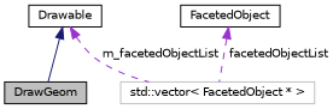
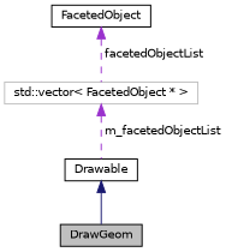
  digraph {
    fontname="DejaVu Sans"
    node [color=black fillcolor=white fontname="DejaVu Sans" fontsize=10 shape=record style=filled]
    edge [color=darkorchid3 dir=back fontname="DejaVu Sans" fontsize=10 labelfontname=Helvetica labelfontsize=10 style=dashed]
    n1 [fillcolor=grey75 fontcolor=black height=0.2 label=DrawGeom width=0.4]
    n2 [height=0.2 label=Drawable width=0.4]
    n3 [color=grey75 height=0.2 label="std::vector\< FacetedObject * \>" width=0.4]
    n4 [height=0.2 label=FacetedObject width=0.4]
    n2 -> n1 [color=midnightblue style=solid]
-   n2 -> n3 [label=" m_facetedObjectList"]
+   n3 -> n2 [label=" m_facetedObjectList"]
    n4 -> n3 [label=" facetedObjectList"]
  }
